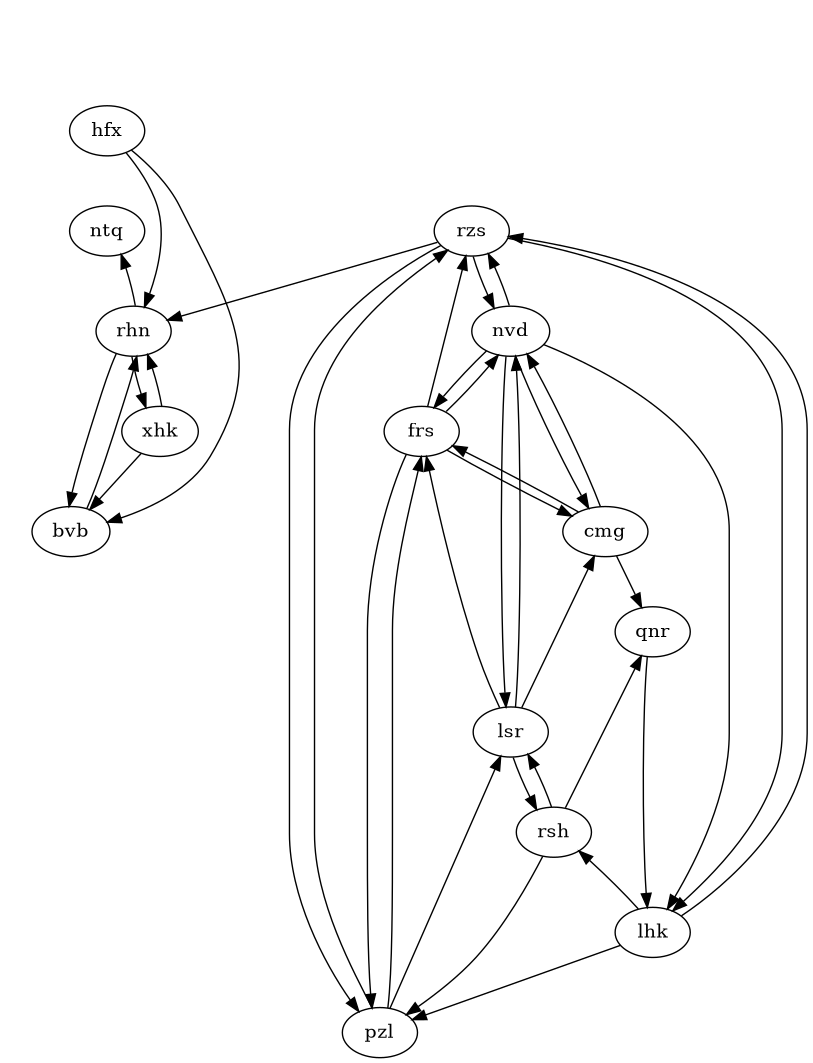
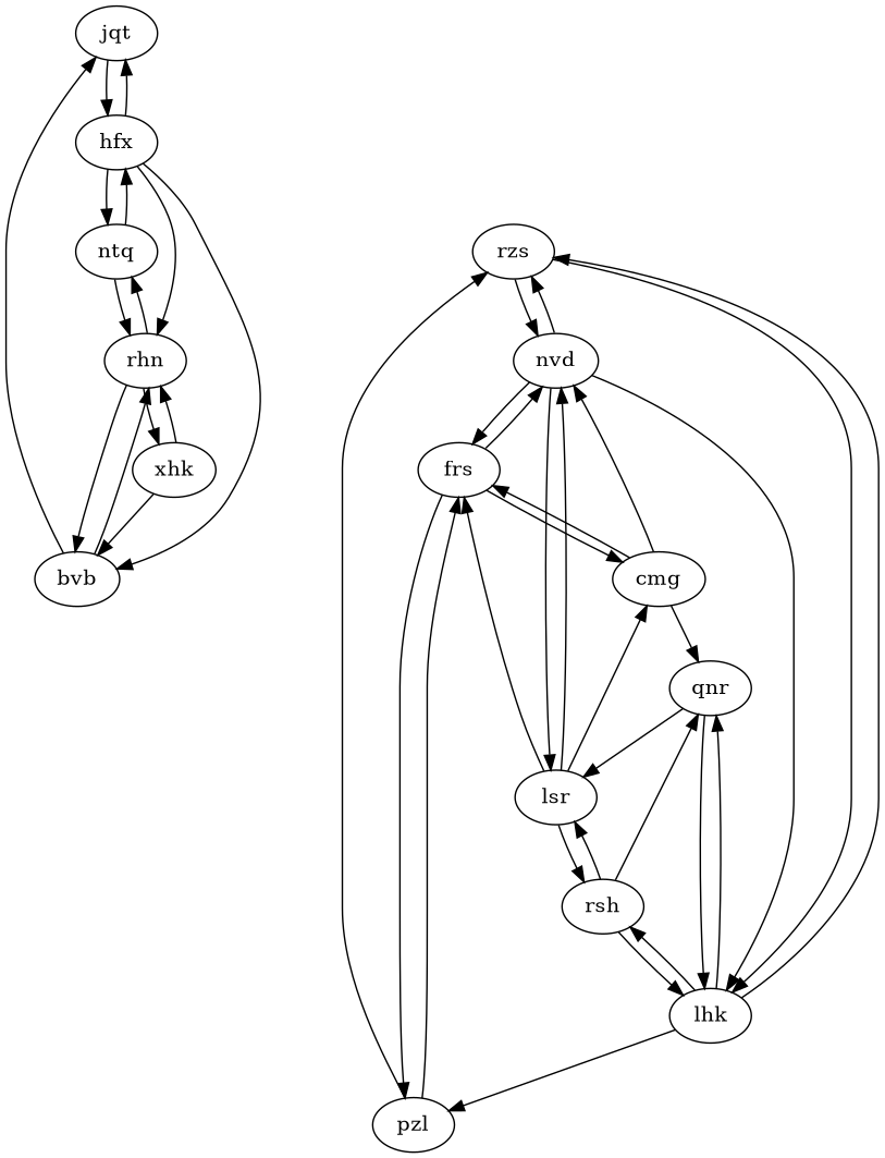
  digraph {
+   jqt
    hfx
    xhk
    bvb
    rhn
    ntq
    frs
    nvd
    pzl
    cmg
    rzs
    lsr
    lhk
    rsh
    qnr
+   jqt -> hfx
+   hfx -> jqt
    hfx -> bvb
    hfx -> rhn
+   hfx -> ntq
    xhk -> bvb
    xhk -> rhn
+   bvb -> jqt
    bvb -> rhn
    rhn -> xhk
    rhn -> bvb
    rhn -> ntq
-   rzs -> rhn
+   ntq -> hfx
+   ntq -> rhn
    frs -> nvd
    frs -> pzl
    frs -> cmg
-   frs -> rzs
    nvd -> frs
-   nvd -> cmg
    nvd -> rzs
    nvd -> lsr
    nvd -> lhk
    pzl -> frs
    pzl -> rzs
    cmg -> frs
    cmg -> nvd
    cmg -> qnr
    rzs -> nvd
-   rzs -> pzl
    rzs -> lhk
    lsr -> frs
    lsr -> nvd
    lsr -> cmg
    lsr -> rsh
    lhk -> pzl
    lhk -> rzs
    lhk -> rsh
+   lhk -> qnr
    rsh -> lsr
-   rsh -> pzl
+   rsh -> lhk
    rsh -> qnr
-   pzl -> lsr
+   qnr -> lsr
    qnr -> lhk
  }
